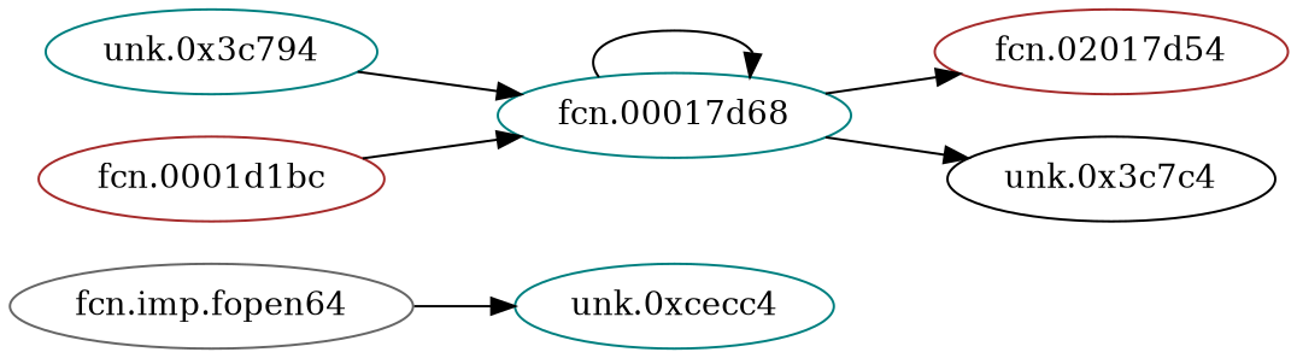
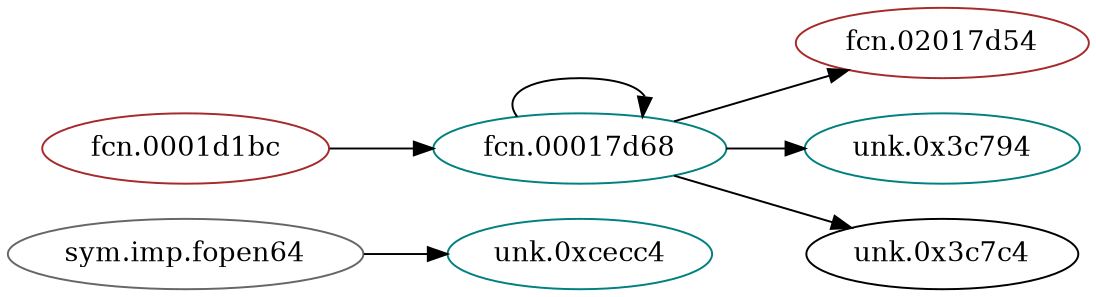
  digraph {
    rankdir=LR
    node [color=teal]
-   n1 [color=gray40 label="fcn.imp.fopen64"]
+   n1 [color=gray40 label="sym.imp.fopen64"]
    n2 [label="unk.0xcecc4"]
    n3 [label="fcn.00017d68"]
    n4 [color=brown label="fcn.02017d54"]
    n5 [label="unk.0x3c794"]
    n6 [color=black label="unk.0x3c7c4"]
    n7 [color=brown label="fcn.0001d1bc"]
    n1 -> n2
    n3 -> n3
    n3 -> n4
-   n5 -> n3
+   n3 -> n5
    n3 -> n6
    n7 -> n3
  }
